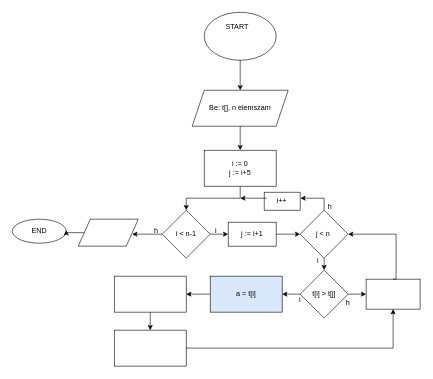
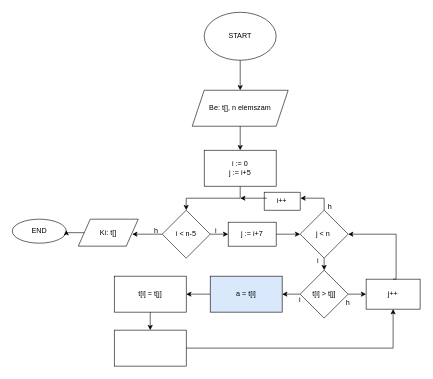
  <mxCell id="0" />
  <mxCell id="1" parent="0" />
  <mxCell id="2" value="" style="ellipse;whiteSpace=wrap;html=1;" vertex="1" parent="1"><mxGeometry x="340" y="20" width="120" height="80" as="geometry" /></mxCell>
- <mxCell id="3" value="START" style="text;html=1;align=center;verticalAlign=middle;whiteSpace=wrap;rounded=0;" vertex="1" parent="1"><mxGeometry x="365" y="30" width="60" height="30" as="geometry" /></mxCell>
+ <mxCell id="3" value="START" style="text;html=1;align=center;verticalAlign=middle;whiteSpace=wrap;rounded=0;" vertex="1" parent="1"><mxGeometry x="370" y="45" width="60" height="30" as="geometry" /></mxCell>
  <mxCell id="4" value="Be: t[], n elemszam" style="shape=parallelogram;perimeter=parallelogramPerimeter;whiteSpace=wrap;html=1;fixedSize=1;" vertex="1" parent="1"><mxGeometry x="320" y="150" width="160" height="60" as="geometry" /></mxCell>
  <mxCell id="5" value="" style="endArrow=classic;html=1;rounded=0;" edge="1" parent="1" target="4"><mxGeometry width="50" height="50" relative="1" as="geometry"><mxPoint x="400" y="100" as="sourcePoint" /><mxPoint x="450" y="50" as="targetPoint" /></mxGeometry></mxCell>
  <mxCell id="6" style="edgeStyle=orthogonalEdgeStyle;rounded=0;orthogonalLoop=1;jettySize=auto;html=1;entryX=0.5;entryY=0;entryDx=0;entryDy=0;" edge="1" parent="1" source="7" target="11"><mxGeometry relative="1" as="geometry" /></mxCell>
  <mxCell id="7" value="" style="rounded=0;whiteSpace=wrap;html=1;" vertex="1" parent="1"><mxGeometry x="340" y="250" width="120" height="60" as="geometry" /></mxCell>
  <mxCell id="8" value="i := 0&lt;div&gt;j := i+5&lt;/div&gt;" style="text;html=1;align=center;verticalAlign=middle;whiteSpace=wrap;rounded=0;" vertex="1" parent="1"><mxGeometry x="370" y="265" width="60" height="30" as="geometry" /></mxCell>
  <mxCell id="9" value="" style="endArrow=classic;html=1;rounded=0;" edge="1" parent="1" target="7"><mxGeometry width="50" height="50" relative="1" as="geometry"><mxPoint x="400" y="210" as="sourcePoint" /><mxPoint x="450" y="160" as="targetPoint" /></mxGeometry></mxCell>
  <mxCell id="10" value="" style="group" vertex="1" connectable="0" parent="1"><mxGeometry x="270" y="350" width="120" height="80" as="geometry" /></mxCell>
  <mxCell id="11" value="" style="rhombus;whiteSpace=wrap;html=1;" vertex="1" parent="10"><mxGeometry width="80" height="80" as="geometry" /></mxCell>
- <mxCell id="12" value="i &amp;lt; n-1" style="text;html=1;align=center;verticalAlign=middle;whiteSpace=wrap;rounded=0;" vertex="1" parent="10"><mxGeometry x="10" y="25" width="60" height="30" as="geometry" /></mxCell>
+ <mxCell id="12" value="i &amp;lt; n-5" style="text;html=1;align=center;verticalAlign=middle;whiteSpace=wrap;rounded=0;" vertex="1" parent="10"><mxGeometry x="10" y="25" width="60" height="30" as="geometry" /></mxCell>
  <mxCell id="13" value="" style="endArrow=classic;html=1;rounded=0;" edge="1" parent="10"><mxGeometry width="50" height="50" relative="1" as="geometry"><mxPoint y="40" as="sourcePoint" /><mxPoint x="-50" y="40" as="targetPoint" /></mxGeometry></mxCell>
  <mxCell id="14" value="i" style="text;html=1;align=center;verticalAlign=middle;whiteSpace=wrap;rounded=0;" vertex="1" parent="10"><mxGeometry x="60" y="20" width="60" height="30" as="geometry" /></mxCell>
  <mxCell id="15" value="h" style="text;html=1;align=center;verticalAlign=middle;whiteSpace=wrap;rounded=0;" vertex="1" parent="10"><mxGeometry x="-40" y="20" width="60" height="30" as="geometry" /></mxCell>
  <mxCell id="16" value="" style="endArrow=classic;html=1;rounded=0;" edge="1" parent="1"><mxGeometry width="50" height="50" relative="1" as="geometry"><mxPoint x="440" y="390" as="sourcePoint" /><mxPoint x="500" y="390" as="targetPoint" /></mxGeometry></mxCell>
  <mxCell id="17" value="END" style="ellipse;whiteSpace=wrap;html=1;" vertex="1" parent="1"><mxGeometry x="20" y="365" width="90" height="40" as="geometry" /></mxCell>
  <mxCell id="18" style="edgeStyle=orthogonalEdgeStyle;rounded=0;orthogonalLoop=1;jettySize=auto;html=1;exitX=0.5;exitY=0;exitDx=0;exitDy=0;" edge="1" parent="1" source="19"><mxGeometry relative="1" as="geometry"><mxPoint x="500" y="330" as="targetPoint" /></mxGeometry></mxCell>
  <mxCell id="19" value="" style="rhombus;whiteSpace=wrap;html=1;" vertex="1" parent="1"><mxGeometry x="500" y="350" width="80" height="80" as="geometry" /></mxCell>
  <mxCell id="20" value="j &amp;lt; n&amp;nbsp;" style="text;html=1;align=center;verticalAlign=middle;whiteSpace=wrap;rounded=0;" vertex="1" parent="1"><mxGeometry x="510" y="375" width="60" height="30" as="geometry" /></mxCell>
  <mxCell id="21" value="" style="group" vertex="1" connectable="0" parent="1"><mxGeometry x="440" y="320" width="60" height="30" as="geometry" /></mxCell>
  <mxCell id="22" value="" style="rounded=0;whiteSpace=wrap;html=1;" vertex="1" parent="21"><mxGeometry width="60" height="30" as="geometry" /></mxCell>
  <mxCell id="23" style="edgeStyle=orthogonalEdgeStyle;rounded=0;orthogonalLoop=1;jettySize=auto;html=1;exitX=0;exitY=0.25;exitDx=0;exitDy=0;" edge="1" parent="21" source="24"><mxGeometry relative="1" as="geometry"><mxPoint x="-40" y="10" as="targetPoint" /></mxGeometry></mxCell>
  <mxCell id="24" value="i++" style="text;html=1;align=center;verticalAlign=middle;whiteSpace=wrap;rounded=0;" vertex="1" parent="21"><mxGeometry x="4.286" y="5" width="51.429" height="20" as="geometry" /></mxCell>
  <mxCell id="25" value="" style="rhombus;whiteSpace=wrap;html=1;" vertex="1" parent="1"><mxGeometry x="500" y="450" width="80" height="80" as="geometry" /></mxCell>
  <mxCell id="26" style="edgeStyle=orthogonalEdgeStyle;rounded=0;orthogonalLoop=1;jettySize=auto;html=1;" edge="1" parent="1"><mxGeometry relative="1" as="geometry"><mxPoint x="470" y="490" as="targetPoint" /><mxPoint x="500" y="490" as="sourcePoint" /></mxGeometry></mxCell>
  <mxCell id="27" style="edgeStyle=orthogonalEdgeStyle;rounded=0;orthogonalLoop=1;jettySize=auto;html=1;entryX=0;entryY=0.5;entryDx=0;entryDy=0;" edge="1" parent="1" target="39"><mxGeometry relative="1" as="geometry"><mxPoint x="580" y="490" as="sourcePoint" /></mxGeometry></mxCell>
  <mxCell id="28" value="t[i&lt;span style=&quot;background-color: initial;&quot;&gt;] &amp;gt; t[j]&lt;/span&gt;" style="text;html=1;align=center;verticalAlign=middle;whiteSpace=wrap;rounded=0;" vertex="1" parent="1"><mxGeometry x="510" y="475" width="60" height="30" as="geometry" /></mxCell>
  <mxCell id="29" value="" style="endArrow=classic;html=1;rounded=0;" edge="1" parent="1" target="25"><mxGeometry width="50" height="50" relative="1" as="geometry"><mxPoint x="540" y="430" as="sourcePoint" /><mxPoint x="590" y="380" as="targetPoint" /></mxGeometry></mxCell>
  <mxCell id="30" style="edgeStyle=orthogonalEdgeStyle;rounded=0;orthogonalLoop=1;jettySize=auto;html=1;exitX=0;exitY=0.5;exitDx=0;exitDy=0;" edge="1" parent="1" source="31"><mxGeometry relative="1" as="geometry"><mxPoint x="310" y="490" as="targetPoint" /></mxGeometry></mxCell>
  <mxCell id="31" value="a = t[i]" style="rounded=0;whiteSpace=wrap;html=1;container=0;fillColor=#dae8fc;" vertex="1" parent="1"><mxGeometry x="350" y="460" width="120" height="60" as="geometry" /></mxCell>
  <mxCell id="32" value="" style="group" vertex="1" connectable="0" parent="1"><mxGeometry x="190" y="550" width="120" height="60" as="geometry" /></mxCell>
  <mxCell id="33" value="" style="rounded=0;whiteSpace=wrap;html=1;" vertex="1" parent="32"><mxGeometry width="120" height="60" as="geometry" /></mxCell>
  <mxCell id="34" value="" style="group" vertex="1" connectable="0" parent="1"><mxGeometry x="190" y="460" width="120" height="60" as="geometry" /></mxCell>
  <mxCell id="35" value="" style="rounded=0;whiteSpace=wrap;html=1;" vertex="1" parent="34"><mxGeometry width="120" height="60" as="geometry" /></mxCell>
+ <mxCell id="36" value="t[i] = t[j]" style="text;html=1;align=center;verticalAlign=middle;whiteSpace=wrap;rounded=0;" vertex="1" parent="34"><mxGeometry x="30" y="15" width="60" height="30" as="geometry" /></mxCell>
  <mxCell id="37" style="edgeStyle=orthogonalEdgeStyle;rounded=0;orthogonalLoop=1;jettySize=auto;html=1;entryX=0.5;entryY=0;entryDx=0;entryDy=0;" edge="1" parent="1" target="33"><mxGeometry relative="1" as="geometry"><mxPoint x="250" y="520" as="sourcePoint" /></mxGeometry></mxCell>
  <mxCell id="38" value="" style="group" vertex="1" connectable="0" parent="1"><mxGeometry x="610" y="465" width="90" height="50" as="geometry" /></mxCell>
  <mxCell id="39" value="" style="rounded=0;whiteSpace=wrap;html=1;" vertex="1" parent="38"><mxGeometry width="90" height="50" as="geometry" /></mxCell>
+ <mxCell id="40" value="j++" style="text;html=1;align=center;verticalAlign=middle;whiteSpace=wrap;rounded=0;" vertex="1" parent="38"><mxGeometry x="15" y="10" width="60" height="30" as="geometry" /></mxCell>
  <mxCell id="41" style="edgeStyle=orthogonalEdgeStyle;rounded=0;orthogonalLoop=1;jettySize=auto;html=1;exitX=1;exitY=0.5;exitDx=0;exitDy=0;entryX=0.5;entryY=1;entryDx=0;entryDy=0;" edge="1" parent="1" source="33" target="39"><mxGeometry relative="1" as="geometry" /></mxCell>
  <mxCell id="42" style="edgeStyle=orthogonalEdgeStyle;rounded=0;orthogonalLoop=1;jettySize=auto;html=1;entryX=1;entryY=0.5;entryDx=0;entryDy=0;exitX=0.5;exitY=0;exitDx=0;exitDy=0;" edge="1" parent="1" source="39" target="19"><mxGeometry relative="1" as="geometry"><mxPoint x="655" y="370" as="targetPoint" /><mxPoint x="660" y="460" as="sourcePoint" /><Array as="points"><mxPoint x="660" y="465" /><mxPoint x="660" y="390" /></Array></mxGeometry></mxCell>
  <mxCell id="43" value="" style="rounded=0;whiteSpace=wrap;html=1;" vertex="1" parent="1"><mxGeometry x="380" y="370" width="80" height="40" as="geometry" /></mxCell>
- <mxCell id="44" value="j := i+1" style="text;html=1;align=center;verticalAlign=middle;whiteSpace=wrap;rounded=0;" vertex="1" parent="1"><mxGeometry x="390" y="375" width="60" height="30" as="geometry" /></mxCell>
+ <mxCell id="44" value="j := i+7" style="text;html=1;align=center;verticalAlign=middle;whiteSpace=wrap;rounded=0;" vertex="1" parent="1"><mxGeometry x="390" y="375" width="60" height="30" as="geometry" /></mxCell>
  <mxCell id="45" style="edgeStyle=orthogonalEdgeStyle;rounded=0;orthogonalLoop=1;jettySize=auto;html=1;entryX=0;entryY=0.5;entryDx=0;entryDy=0;" edge="1" parent="1" target="43"><mxGeometry relative="1" as="geometry"><mxPoint x="350" y="390" as="sourcePoint" /></mxGeometry></mxCell>
  <mxCell id="46" value="i" style="text;html=1;align=center;verticalAlign=middle;whiteSpace=wrap;rounded=0;" vertex="1" parent="1"><mxGeometry x="500" y="420" width="60" height="30" as="geometry" /></mxCell>
  <mxCell id="47" value="i" style="text;html=1;align=center;verticalAlign=middle;whiteSpace=wrap;rounded=0;" vertex="1" parent="1"><mxGeometry x="470" y="485" width="60" height="30" as="geometry" /></mxCell>
  <mxCell id="48" value="h" style="text;html=1;align=center;verticalAlign=middle;whiteSpace=wrap;rounded=0;" vertex="1" parent="1"><mxGeometry x="550" y="490" width="60" height="30" as="geometry" /></mxCell>
  <mxCell id="49" value="h" style="text;html=1;align=center;verticalAlign=middle;whiteSpace=wrap;rounded=0;" vertex="1" parent="1"><mxGeometry x="520" y="330" width="60" height="30" as="geometry" /></mxCell>
  <mxCell id="50" style="edgeStyle=orthogonalEdgeStyle;rounded=0;orthogonalLoop=1;jettySize=auto;html=1;exitX=0;exitY=0.5;exitDx=0;exitDy=0;entryX=1;entryY=0.46;entryDx=0;entryDy=0;entryPerimeter=0;" edge="1" parent="1" source="51" target="17"><mxGeometry relative="1" as="geometry"><mxPoint x="120" y="388" as="targetPoint" /></mxGeometry></mxCell>
  <mxCell id="51" value="" style="shape=parallelogram;perimeter=parallelogramPerimeter;whiteSpace=wrap;html=1;fixedSize=1;" vertex="1" parent="1"><mxGeometry x="130" y="365" width="100" height="45" as="geometry" /></mxCell>
+ <mxCell id="52" value="Ki: t[]" style="text;html=1;align=center;verticalAlign=middle;whiteSpace=wrap;rounded=0;" vertex="1" parent="1"><mxGeometry x="150" y="372.5" width="60" height="30" as="geometry" /></mxCell>
